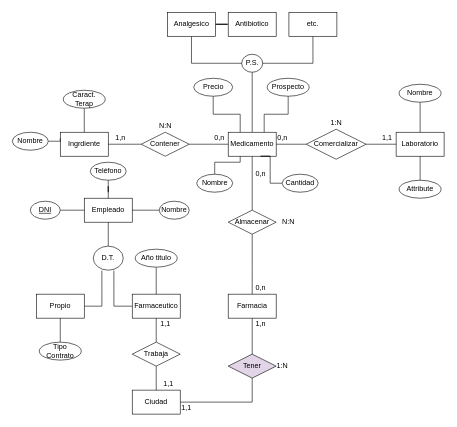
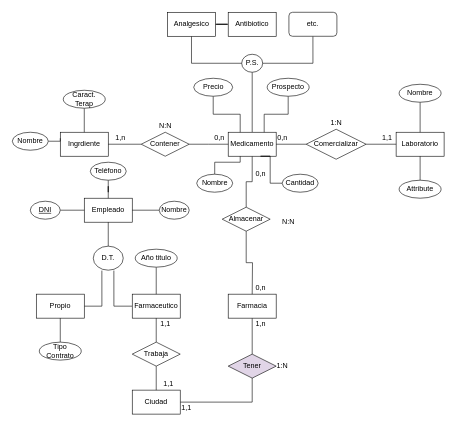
  <mxCell id="0" />
  <mxCell id="1" parent="0" />
  <mxCell id="2" value="Empleado" style="rounded=0;whiteSpace=wrap;html=1;" vertex="1" parent="1"><mxGeometry x="140" y="330" width="80" height="40" as="geometry" /></mxCell>
  <mxCell id="3" value="" style="edgeStyle=orthogonalEdgeStyle;rounded=0;orthogonalLoop=1;jettySize=auto;html=1;endArrow=none;endFill=0;" edge="1" parent="1" source="4" target="2"><mxGeometry relative="1" as="geometry" /></mxCell>
  <mxCell id="4" value="D.T." style="ellipse;whiteSpace=wrap;html=1;" vertex="1" parent="1"><mxGeometry x="155" y="410" width="50" height="40" as="geometry" /></mxCell>
  <mxCell id="5" style="edgeStyle=orthogonalEdgeStyle;rounded=0;orthogonalLoop=1;jettySize=auto;html=1;entryX=0.687;entryY=1.017;entryDx=0;entryDy=0;entryPerimeter=0;endArrow=none;endFill=0;" edge="1" parent="1" source="6" target="4"><mxGeometry relative="1" as="geometry" /></mxCell>
  <mxCell id="6" value="Farmaceutico" style="whiteSpace=wrap;html=1;align=center;" vertex="1" parent="1"><mxGeometry x="220" y="490" width="80" height="40" as="geometry" /></mxCell>
  <mxCell id="7" style="edgeStyle=orthogonalEdgeStyle;rounded=0;orthogonalLoop=1;jettySize=auto;html=1;entryX=0.287;entryY=1.017;entryDx=0;entryDy=0;entryPerimeter=0;endArrow=none;endFill=0;" edge="1" parent="1" source="8" target="4"><mxGeometry relative="1" as="geometry" /></mxCell>
  <mxCell id="8" value="Propio" style="whiteSpace=wrap;html=1;align=center;" vertex="1" parent="1"><mxGeometry x="60" y="490" width="80" height="40" as="geometry" /></mxCell>
  <mxCell id="9" style="edgeStyle=orthogonalEdgeStyle;rounded=0;orthogonalLoop=1;jettySize=auto;html=1;endArrow=none;endFill=0;entryX=0.5;entryY=1;entryDx=0;entryDy=0;" edge="1" parent="1" source="10" target="15"><mxGeometry relative="1" as="geometry"><mxPoint x="430" y="560" as="targetPoint" /></mxGeometry></mxCell>
  <mxCell id="10" value="Ciudad" style="rounded=0;whiteSpace=wrap;html=1;" vertex="1" parent="1"><mxGeometry x="220" y="650" width="80" height="40" as="geometry" /></mxCell>
  <mxCell id="11" value="" style="edgeStyle=orthogonalEdgeStyle;rounded=0;orthogonalLoop=1;jettySize=auto;html=1;endArrow=none;endFill=0;" edge="1" parent="1" source="13" target="10"><mxGeometry relative="1" as="geometry" /></mxCell>
  <mxCell id="12" value="" style="edgeStyle=orthogonalEdgeStyle;rounded=0;orthogonalLoop=1;jettySize=auto;html=1;endArrow=none;endFill=0;" edge="1" parent="1" source="13" target="6"><mxGeometry relative="1" as="geometry" /></mxCell>
  <mxCell id="13" value="Trabaja" style="rhombus;whiteSpace=wrap;html=1;" vertex="1" parent="1"><mxGeometry x="220" y="570" width="80" height="40" as="geometry" /></mxCell>
  <mxCell id="14" value="" style="edgeStyle=orthogonalEdgeStyle;rounded=0;orthogonalLoop=1;jettySize=auto;html=1;endArrow=none;endFill=0;" edge="1" parent="1" source="15" target="16"><mxGeometry relative="1" as="geometry" /></mxCell>
  <mxCell id="15" value="Tener" style="rhombus;whiteSpace=wrap;html=1;fillColor=#e1d5e7;" vertex="1" parent="1"><mxGeometry x="380" y="590" width="80" height="40" as="geometry" /></mxCell>
  <mxCell id="16" value="Farmacia" style="rounded=0;whiteSpace=wrap;html=1;" vertex="1" parent="1"><mxGeometry x="380" y="490" width="80" height="40" as="geometry" /></mxCell>
  <mxCell id="17" value="1,n" style="text;html=1;align=center;verticalAlign=middle;resizable=0;points=[];autosize=1;strokeColor=none;fillColor=none;" vertex="1" parent="1"><mxGeometry x="419" y="530" width="30" height="20" as="geometry" /></mxCell>
  <mxCell id="18" value="1,1" style="text;html=1;align=center;verticalAlign=middle;resizable=0;points=[];autosize=1;strokeColor=none;fillColor=none;" vertex="1" parent="1"><mxGeometry x="295" y="670" width="30" height="20" as="geometry" /></mxCell>
  <mxCell id="19" value="1,1" style="text;html=1;align=center;verticalAlign=middle;resizable=0;points=[];autosize=1;strokeColor=none;fillColor=none;" vertex="1" parent="1"><mxGeometry x="265" y="630" width="30" height="20" as="geometry" /></mxCell>
  <mxCell id="20" value="1,1" style="text;html=1;align=center;verticalAlign=middle;resizable=0;points=[];autosize=1;strokeColor=none;fillColor=none;" vertex="1" parent="1"><mxGeometry x="260" y="530" width="30" height="20" as="geometry" /></mxCell>
  <mxCell id="21" value="" style="edgeStyle=orthogonalEdgeStyle;rounded=0;orthogonalLoop=1;jettySize=auto;html=1;endArrow=none;endFill=0;" edge="1" parent="1" source="23" target="25"><mxGeometry relative="1" as="geometry" /></mxCell>
  <mxCell id="22" value="" style="edgeStyle=orthogonalEdgeStyle;rounded=0;orthogonalLoop=1;jettySize=auto;html=1;endArrow=none;endFill=0;" edge="1" parent="1" source="23"><mxGeometry relative="1" as="geometry"><mxPoint x="420" y="490" as="targetPoint" /></mxGeometry></mxCell>
- <mxCell id="23" value="Almacenar" style="rhombus;whiteSpace=wrap;html=1;" vertex="1" parent="1"><mxGeometry x="380" y="350" width="80" height="40" as="geometry" /></mxCell>
+ <mxCell id="23" value="Almacenar" style="rhombus;whiteSpace=wrap;html=1;" vertex="1" parent="1"><mxGeometry x="370" y="345" width="80" height="40" as="geometry" /></mxCell>
  <mxCell id="24" value="" style="edgeStyle=orthogonalEdgeStyle;rounded=0;orthogonalLoop=1;jettySize=auto;html=1;endArrow=none;endFill=0;" edge="1" parent="1" source="25" target="39"><mxGeometry relative="1" as="geometry" /></mxCell>
  <mxCell id="25" value="Medicamento" style="rounded=0;whiteSpace=wrap;html=1;" vertex="1" parent="1"><mxGeometry x="380" y="220" width="80" height="40" as="geometry" /></mxCell>
  <mxCell id="26" style="edgeStyle=orthogonalEdgeStyle;rounded=0;orthogonalLoop=1;jettySize=auto;html=1;entryX=0.25;entryY=0;entryDx=0;entryDy=0;endArrow=none;endFill=0;exitX=0.5;exitY=1;exitDx=0;exitDy=0;" edge="1" parent="1" source="27" target="25"><mxGeometry relative="1" as="geometry" /></mxCell>
  <mxCell id="27" value="Precio" style="ellipse;whiteSpace=wrap;html=1;align=center;" vertex="1" parent="1"><mxGeometry x="322.5" y="130" width="65" height="30" as="geometry" /></mxCell>
  <mxCell id="28" value="0,n" style="text;html=1;align=center;verticalAlign=middle;resizable=0;points=[];autosize=1;strokeColor=none;fillColor=none;" vertex="1" parent="1"><mxGeometry x="419" y="280" width="30" height="20" as="geometry" /></mxCell>
  <mxCell id="29" value="0,n" style="text;html=1;align=center;verticalAlign=middle;resizable=0;points=[];autosize=1;strokeColor=none;fillColor=none;" vertex="1" parent="1"><mxGeometry x="419" y="470" width="30" height="20" as="geometry" /></mxCell>
  <mxCell id="30" value="Laboratorio" style="rounded=0;whiteSpace=wrap;html=1;" vertex="1" parent="1"><mxGeometry x="660" y="220" width="80" height="40" as="geometry" /></mxCell>
  <mxCell id="31" value="" style="edgeStyle=orthogonalEdgeStyle;rounded=0;orthogonalLoop=1;jettySize=auto;html=1;endArrow=none;endFill=0;" edge="1" parent="1" source="33" target="30"><mxGeometry relative="1" as="geometry" /></mxCell>
  <mxCell id="32" value="" style="edgeStyle=orthogonalEdgeStyle;rounded=0;orthogonalLoop=1;jettySize=auto;html=1;endArrow=none;endFill=0;entryX=1;entryY=0.5;entryDx=0;entryDy=0;" edge="1" parent="1" source="33" target="25"><mxGeometry relative="1" as="geometry" /></mxCell>
  <mxCell id="33" value="Comercializar" style="rhombus;whiteSpace=wrap;html=1;" vertex="1" parent="1"><mxGeometry x="510" y="215" width="100" height="50" as="geometry" /></mxCell>
  <mxCell id="34" value="0,n" style="text;html=1;align=center;verticalAlign=middle;resizable=0;points=[];autosize=1;strokeColor=none;fillColor=none;" vertex="1" parent="1"><mxGeometry x="455" y="220" width="30" height="20" as="geometry" /></mxCell>
  <mxCell id="35" value="1,1" style="text;html=1;align=center;verticalAlign=middle;resizable=0;points=[];autosize=1;strokeColor=none;fillColor=none;" vertex="1" parent="1"><mxGeometry x="630" y="220" width="30" height="20" as="geometry" /></mxCell>
  <mxCell id="36" value="1:N" style="text;html=1;align=center;verticalAlign=middle;resizable=0;points=[];autosize=1;strokeColor=none;fillColor=none;" vertex="1" parent="1"><mxGeometry x="545" y="195" width="30" height="20" as="geometry" /></mxCell>
  <mxCell id="37" value="N:N" style="text;html=1;align=center;verticalAlign=middle;resizable=0;points=[];autosize=1;strokeColor=none;fillColor=none;" vertex="1" parent="1"><mxGeometry x="460" y="360" width="40" height="20" as="geometry" /></mxCell>
  <mxCell id="38" value="1:N" style="text;html=1;align=center;verticalAlign=middle;resizable=0;points=[];autosize=1;strokeColor=none;fillColor=none;" vertex="1" parent="1"><mxGeometry x="455" y="600" width="30" height="20" as="geometry" /></mxCell>
  <mxCell id="39" value="P.S." style="ellipse;whiteSpace=wrap;html=1;" vertex="1" parent="1"><mxGeometry x="402.5" y="90" width="35" height="30" as="geometry" /></mxCell>
  <mxCell id="40" style="edgeStyle=orthogonalEdgeStyle;rounded=0;orthogonalLoop=1;jettySize=auto;html=1;entryX=0;entryY=0.5;entryDx=0;entryDy=0;endArrow=none;endFill=0;" edge="1" parent="1" source="41" target="39"><mxGeometry relative="1" as="geometry"><Array as="points"><mxPoint x="319" y="105" /></Array></mxGeometry></mxCell>
  <mxCell id="41" value="Analgesico" style="whiteSpace=wrap;html=1;align=center;" vertex="1" parent="1"><mxGeometry x="278.75" width="80" height="40" as="geometry" y="20" /></mxCell>
  <mxCell id="42" value="" style="edgeStyle=orthogonalEdgeStyle;rounded=0;orthogonalLoop=1;jettySize=auto;html=1;endArrow=none;endFill=0;" edge="1" parent="1" source="43" target="41"><mxGeometry relative="1" as="geometry" /></mxCell>
  <mxCell id="43" value="Antibiotico" style="whiteSpace=wrap;html=1;align=center;" vertex="1" parent="1"><mxGeometry x="380" width="80" height="40" as="geometry" y="20" /></mxCell>
  <mxCell id="44" style="edgeStyle=orthogonalEdgeStyle;rounded=0;orthogonalLoop=1;jettySize=auto;html=1;entryX=1;entryY=0.5;entryDx=0;entryDy=0;endArrow=none;endFill=0;exitX=0.5;exitY=1;exitDx=0;exitDy=0;" edge="1" parent="1" source="45" target="39"><mxGeometry relative="1" as="geometry" /></mxCell>
- <mxCell id="45" value="etc." style="whiteSpace=wrap;html=1;align=center;" vertex="1" parent="1"><mxGeometry x="481.25" width="80" height="40" as="geometry" y="20" /></mxCell>
+ <mxCell id="45" value="etc." style="whiteSpace=wrap;html=1;align=center;rounded=1;" vertex="1" parent="1"><mxGeometry x="481.25" width="80" height="40" as="geometry" y="20" /></mxCell>
  <mxCell id="46" value="Ingrdiente" style="whiteSpace=wrap;html=1;" vertex="1" parent="1"><mxGeometry x="100" y="220" width="80" height="40" as="geometry" /></mxCell>
  <mxCell id="47" style="edgeStyle=orthogonalEdgeStyle;rounded=0;orthogonalLoop=1;jettySize=auto;html=1;endArrow=none;endFill=0;" edge="1" parent="1" source="49"><mxGeometry relative="1" as="geometry"><mxPoint x="380" y="240" as="targetPoint" /></mxGeometry></mxCell>
  <mxCell id="48" style="edgeStyle=orthogonalEdgeStyle;rounded=0;orthogonalLoop=1;jettySize=auto;html=1;entryX=1;entryY=0.5;entryDx=0;entryDy=0;endArrow=none;endFill=0;" edge="1" parent="1" source="49" target="46"><mxGeometry relative="1" as="geometry" /></mxCell>
  <mxCell id="49" value="Contener" style="rhombus;whiteSpace=wrap;html=1;" vertex="1" parent="1"><mxGeometry x="235" y="220" width="80" height="40" as="geometry" /></mxCell>
  <mxCell id="50" value="1,n" style="text;html=1;align=center;verticalAlign=middle;resizable=0;points=[];autosize=1;strokeColor=none;fillColor=none;" vertex="1" parent="1"><mxGeometry x="185" y="220" width="30" height="20" as="geometry" /></mxCell>
  <mxCell id="51" value="0,n" style="text;html=1;align=center;verticalAlign=middle;resizable=0;points=[];autosize=1;strokeColor=none;fillColor=none;" vertex="1" parent="1"><mxGeometry x="350" y="220" width="30" height="20" as="geometry" /></mxCell>
  <mxCell id="52" value="N:N" style="text;html=1;align=center;verticalAlign=middle;resizable=0;points=[];autosize=1;strokeColor=none;fillColor=none;" vertex="1" parent="1"><mxGeometry x="255" y="200" width="40" height="20" as="geometry" /></mxCell>
  <mxCell id="53" style="edgeStyle=orthogonalEdgeStyle;rounded=0;orthogonalLoop=1;jettySize=auto;html=1;entryX=0.25;entryY=1;entryDx=0;entryDy=0;endArrow=none;endFill=0;" edge="1" parent="1" source="54" target="25"><mxGeometry relative="1" as="geometry" /></mxCell>
  <mxCell id="54" value="Nombre" style="ellipse;whiteSpace=wrap;html=1;align=center;" vertex="1" parent="1"><mxGeometry x="327.5" y="290" width="60" height="30" as="geometry" /></mxCell>
  <mxCell id="55" style="edgeStyle=orthogonalEdgeStyle;rounded=0;orthogonalLoop=1;jettySize=auto;html=1;entryX=0.75;entryY=0;entryDx=0;entryDy=0;endArrow=none;endFill=0;" edge="1" parent="1" source="56" target="25"><mxGeometry relative="1" as="geometry" /></mxCell>
  <mxCell id="56" value="Prospecto" style="ellipse;whiteSpace=wrap;html=1;align=center;" vertex="1" parent="1"><mxGeometry x="445" y="130" width="70" height="30" as="geometry" /></mxCell>
  <mxCell id="57" style="edgeStyle=orthogonalEdgeStyle;rounded=0;orthogonalLoop=1;jettySize=auto;html=1;endArrow=none;endFill=0;" edge="1" parent="1" source="58"><mxGeometry relative="1" as="geometry"><mxPoint x="450" y="260" as="targetPoint" /><Array as="points"><mxPoint x="450" y="305" /><mxPoint x="450" y="260" /><mxPoint x="434" y="260" /></Array></mxGeometry></mxCell>
  <mxCell id="58" value="Cantidad" style="ellipse;whiteSpace=wrap;html=1;align=center;" vertex="1" parent="1"><mxGeometry x="470" y="290" width="60" height="30" as="geometry" /></mxCell>
  <mxCell id="59" value="" style="edgeStyle=orthogonalEdgeStyle;rounded=0;orthogonalLoop=1;jettySize=auto;html=1;endArrow=none;endFill=0;" edge="1" parent="1" source="60" target="2"><mxGeometry relative="1" as="geometry" /></mxCell>
  <mxCell id="60" value="Nombre" style="ellipse;whiteSpace=wrap;html=1;align=center;" vertex="1" parent="1"><mxGeometry x="265" y="335" width="50" height="30" as="geometry" /></mxCell>
  <mxCell id="61" value="" style="edgeStyle=orthogonalEdgeStyle;rounded=0;orthogonalLoop=1;jettySize=auto;html=1;endArrow=none;endFill=0;" edge="1" parent="1" source="62" target="2"><mxGeometry relative="1" as="geometry" /></mxCell>
  <mxCell id="62" value="DNI" style="ellipse;whiteSpace=wrap;html=1;align=center;fontStyle=4;" vertex="1" parent="1"><mxGeometry x="50" y="335" width="50" height="30" as="geometry" /></mxCell>
  <mxCell id="63" style="edgeStyle=orthogonalEdgeStyle;rounded=0;orthogonalLoop=1;jettySize=auto;html=1;endArrow=none;endFill=0;entryX=0.5;entryY=0;entryDx=0;entryDy=0;" edge="1" parent="1" source="64" target="2"><mxGeometry relative="1" as="geometry"><mxPoint x="240" y="420" as="targetPoint" /></mxGeometry></mxCell>
  <mxCell id="64" value="Teléfono" style="ellipse;whiteSpace=wrap;html=1;align=center;" vertex="1" parent="1"><mxGeometry x="150" y="270" width="60" height="30" as="geometry" /></mxCell>
  <mxCell id="65" value="" style="edgeStyle=orthogonalEdgeStyle;rounded=0;orthogonalLoop=1;jettySize=auto;html=1;endArrow=none;endFill=0;entryX=0.5;entryY=0;entryDx=0;entryDy=0;" edge="1" parent="1" source="66" target="6"><mxGeometry relative="1" as="geometry"><mxPoint x="290" y="470" as="targetPoint" /></mxGeometry></mxCell>
  <mxCell id="66" value="Año titulo" style="ellipse;whiteSpace=wrap;html=1;align=center;" vertex="1" parent="1"><mxGeometry x="225" y="415" width="70" height="30" as="geometry" /></mxCell>
  <mxCell id="67" value="" style="edgeStyle=orthogonalEdgeStyle;rounded=0;orthogonalLoop=1;jettySize=auto;html=1;endArrow=none;endFill=0;" edge="1" parent="1" source="68" target="8"><mxGeometry relative="1" as="geometry" /></mxCell>
  <mxCell id="68" value="Tipo Contrato" style="ellipse;whiteSpace=wrap;html=1;align=center;" vertex="1" parent="1"><mxGeometry x="65" y="570" width="70" height="30" as="geometry" /></mxCell>
  <mxCell id="69" style="edgeStyle=orthogonalEdgeStyle;rounded=0;orthogonalLoop=1;jettySize=auto;html=1;entryX=0;entryY=0.25;entryDx=0;entryDy=0;endArrow=none;endFill=0;" edge="1" parent="1" source="70" target="46"><mxGeometry relative="1" as="geometry" /></mxCell>
  <mxCell id="70" value="Nombre" style="ellipse;whiteSpace=wrap;html=1;align=center;" vertex="1" parent="1"><mxGeometry y="220" width="60" height="30" as="geometry" x="20" /></mxCell>
  <mxCell id="71" style="edgeStyle=orthogonalEdgeStyle;rounded=0;orthogonalLoop=1;jettySize=auto;html=1;entryX=0.5;entryY=0;entryDx=0;entryDy=0;endArrow=none;endFill=0;" edge="1" parent="1" source="72" target="46"><mxGeometry relative="1" as="geometry" /></mxCell>
  <mxCell id="72" value="Caract. Terap" style="ellipse;whiteSpace=wrap;html=1;align=center;" vertex="1" parent="1"><mxGeometry x="105" y="150" width="70" height="30" as="geometry" /></mxCell>
  <mxCell id="73" value="" style="edgeStyle=orthogonalEdgeStyle;rounded=0;orthogonalLoop=1;jettySize=auto;html=1;endArrow=none;endFill=0;" edge="1" parent="1" source="74" target="30"><mxGeometry relative="1" as="geometry" /></mxCell>
  <mxCell id="74" value="Attribute" style="ellipse;whiteSpace=wrap;html=1;align=center;" vertex="1" parent="1"><mxGeometry x="665" y="300" width="70" height="30" as="geometry" /></mxCell>
  <mxCell id="75" value="" style="edgeStyle=orthogonalEdgeStyle;rounded=0;orthogonalLoop=1;jettySize=auto;html=1;endArrow=none;endFill=0;" edge="1" parent="1" source="76" target="30"><mxGeometry relative="1" as="geometry" /></mxCell>
  <mxCell id="76" value="Nombre" style="ellipse;whiteSpace=wrap;html=1;align=center;" vertex="1" parent="1"><mxGeometry x="665" y="140" width="70" height="30" as="geometry" /></mxCell>
